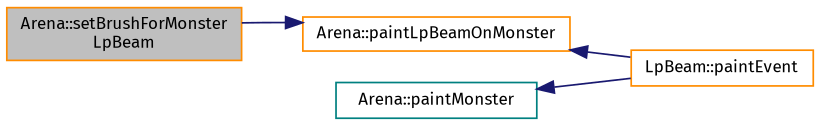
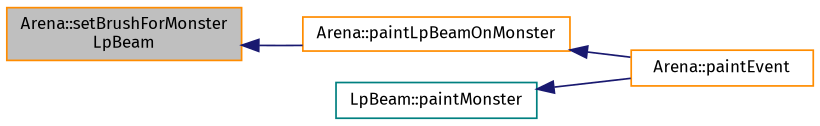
  digraph {
    fontname="Fira Sans"
    rankdir=LR
    node [color=darkorange fontname="Fira Sans" fontsize=10 shape=record]
    edge [color=midnightblue dir=back fontname="Fira Sans" fontsize=10 labelfontname=Helvetica labelfontsize=10 style=solid]
    n1 [fillcolor=grey75 fontcolor=black height=0.2 label="Arena::setBrushForMonster\lLpBeam" style=filled width=0.4]
    n2 [height=0.2 label="Arena::paintLpBeamOnMonster" width=0.4]
-   n3 [height=0.2 label="LpBeam::paintEvent" width=0.4]
-   n4 [color=teal height=0.2 label="Arena::paintMonster" width=0.4]
-   n2 -> n1
+   n3 [height=0.2 label="Arena::paintEvent" width=0.4]
+   n4 [color=teal height=0.2 label="LpBeam::paintMonster" width=0.4]
+   n1 -> n2
    n2 -> n3
    n4 -> n3
  }
